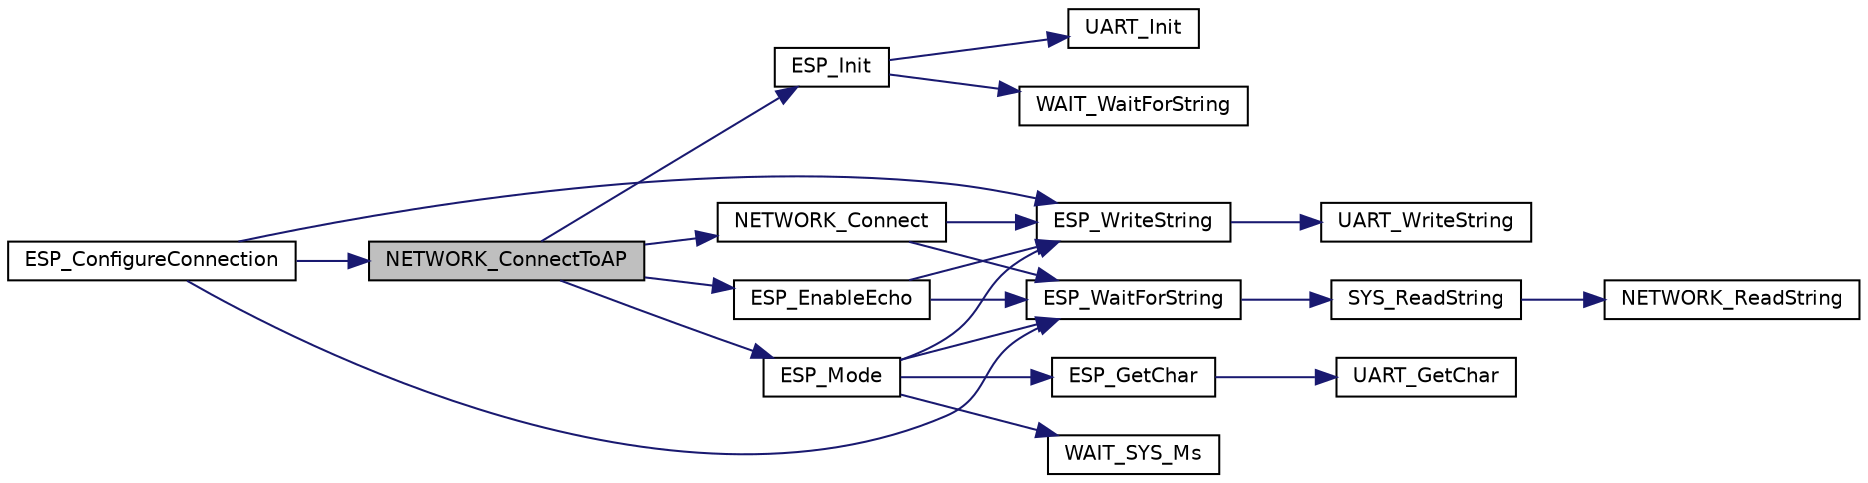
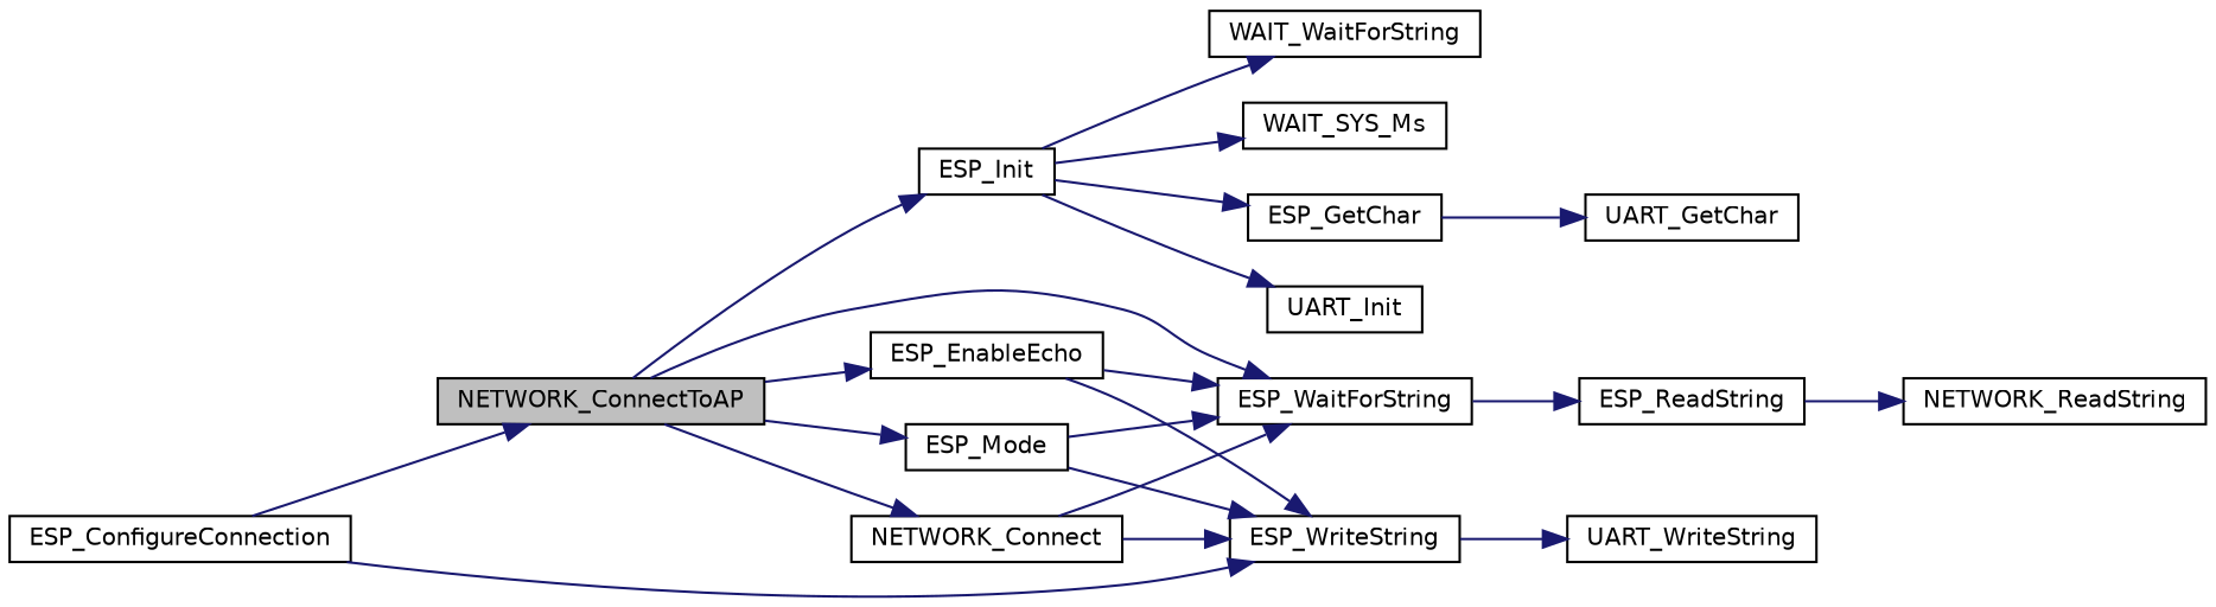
  digraph {
    rankdir=LR
    node [color=black fillcolor=white fontname=Helvetica fontsize=10 shape=record style=filled]
    edge [color=midnightblue fontname=Helvetica fontsize=10 labelfontname=Helvetica labelfontsize=10 style=solid]
    n1 [fillcolor=grey75 fontcolor=black height=0.2 label=NETWORK_ConnectToAP width=0.4]
    n2 [height=0.2 label=NETWORK_Connect width=0.4]
    n3 [height=0.2 label=ESP_EnableEcho width=0.4]
    n4 [height=0.2 label=ESP_Init width=0.4]
    n5 [height=0.2 label=ESP_Mode width=0.4]
    n6 [height=0.2 label=ESP_ConfigureConnection width=0.4]
    n7 [height=0.2 label=ESP_WaitForString width=0.4]
    n8 [height=0.2 label=ESP_WriteString width=0.4]
    n9 [height=0.2 label=ESP_GetChar width=0.4]
    n10 [height=0.2 label=UART_Init width=0.4]
    n11 [height=0.2 label=WAIT_WaitForString width=0.4]
    n12 [height=0.2 label=WAIT_SYS_Ms width=0.4]
-   n13 [height=0.2 label=SYS_ReadString width=0.4]
+   n13 [height=0.2 label=ESP_ReadString width=0.4]
    n14 [height=0.2 label=UART_WriteString width=0.4]
    n15 [height=0.2 label=NETWORK_ReadString width=0.4]
    n16 [height=0.2 label=UART_GetChar width=0.4]
    n1 -> n2
    n1 -> n3
    n1 -> n4
    n1 -> n5
    n2 -> n7
    n2 -> n8
    n3 -> n7
    n3 -> n8
-   n5 -> n9
+   n4 -> n9
    n4 -> n10
    n4 -> n11
-   n5 -> n12
+   n4 -> n12
    n5 -> n7
    n5 -> n8
    n6 -> n1
-   n6 -> n7
+   n1 -> n7
    n6 -> n8
    n7 -> n13
    n8 -> n14
    n9 -> n16
    n13 -> n15
  }
